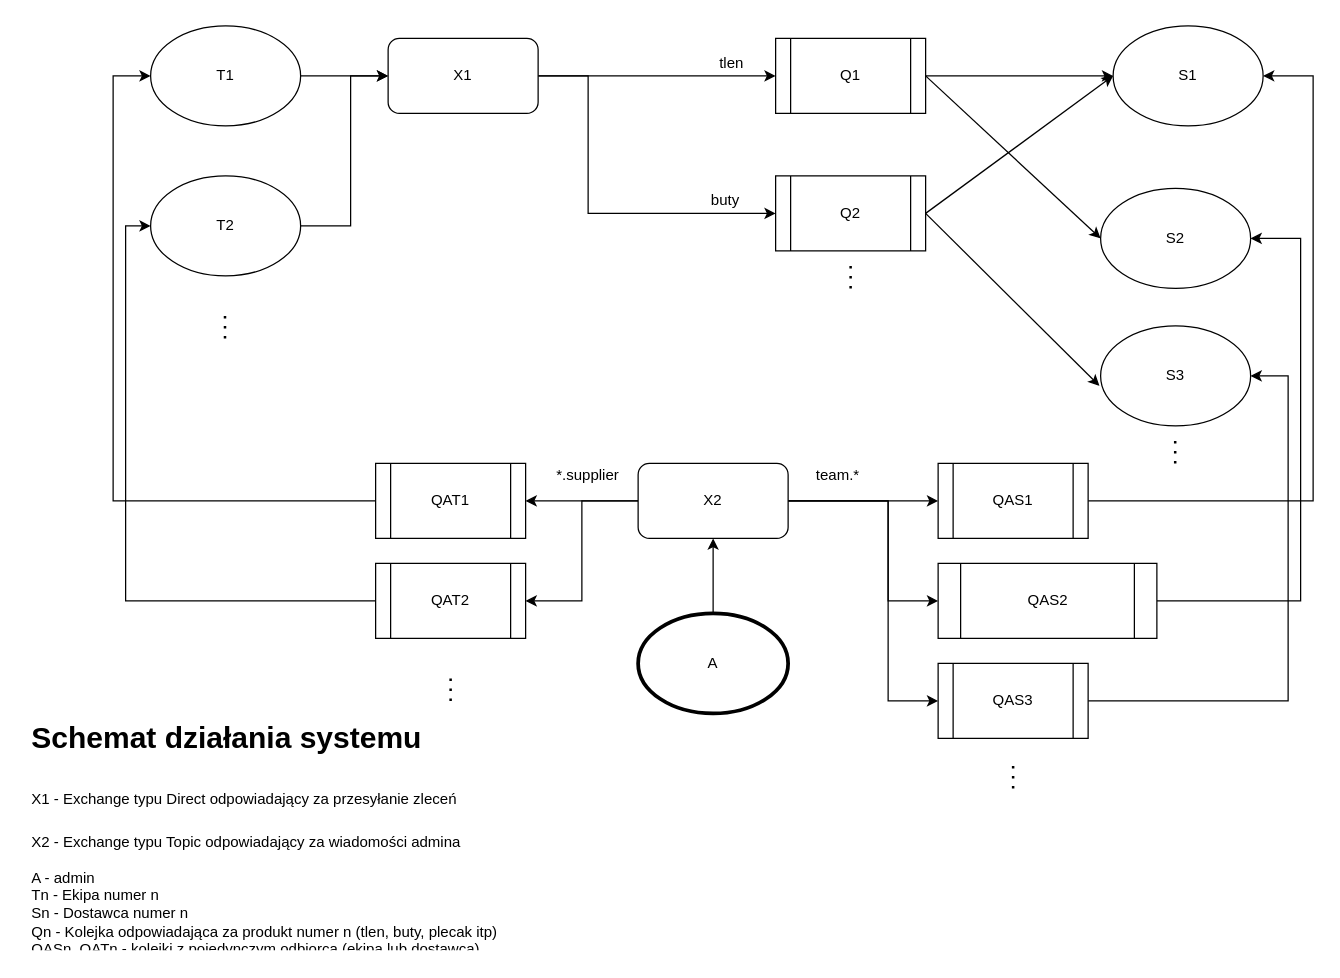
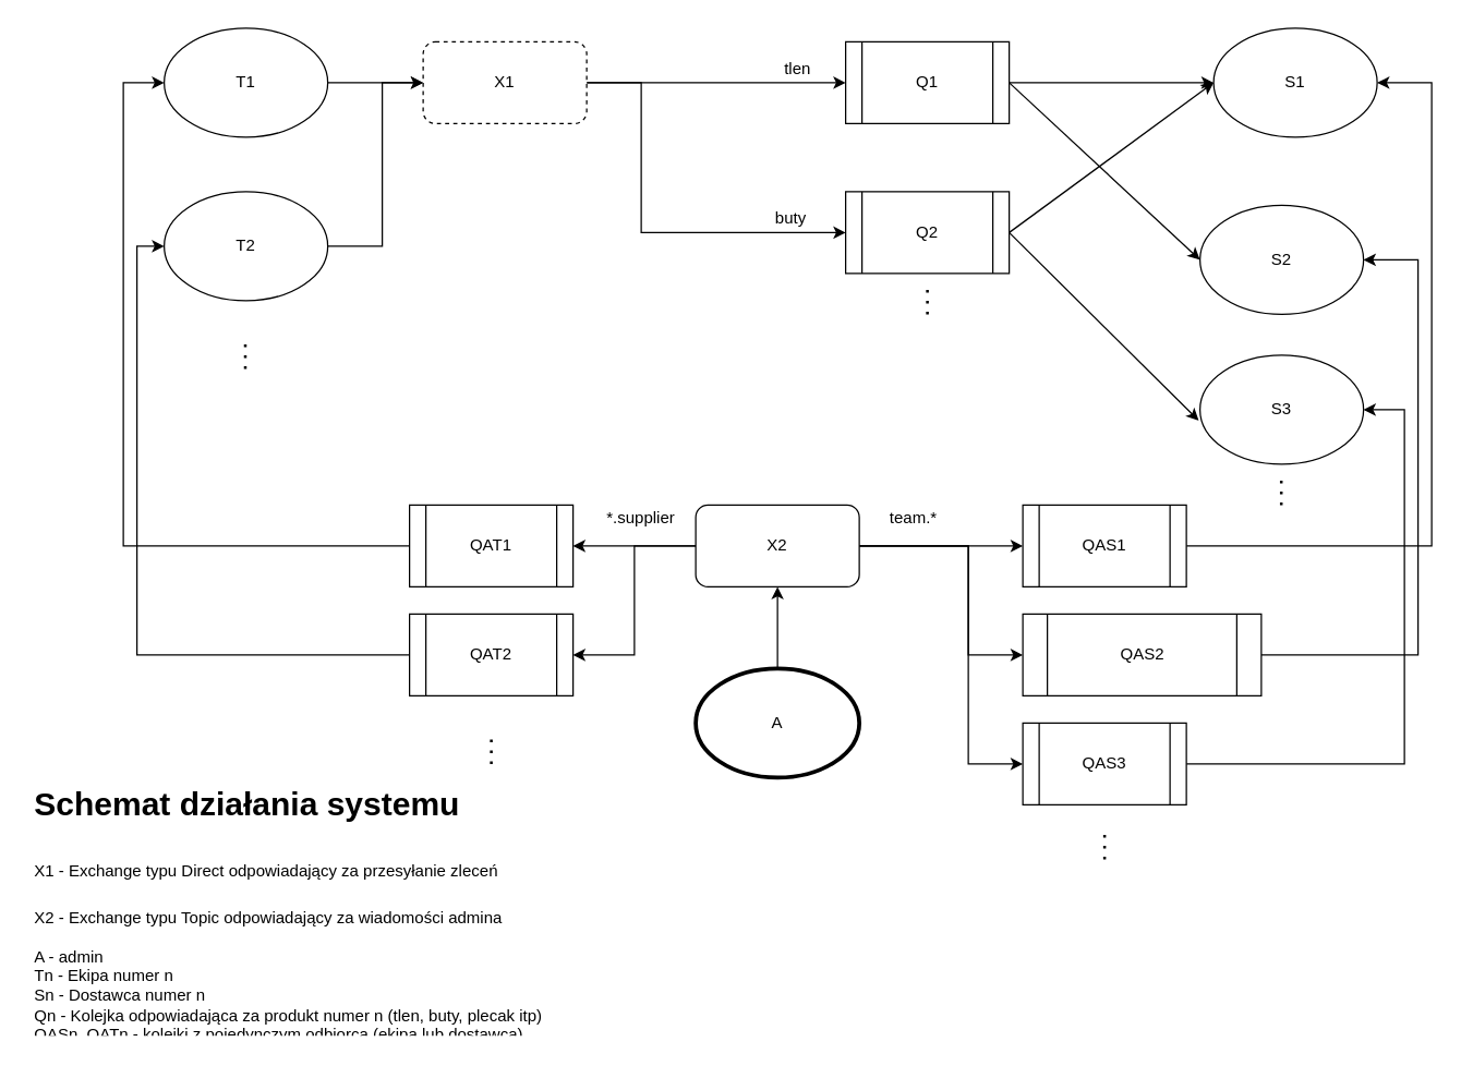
  <mxCell id="0" />
  <mxCell id="1" parent="0" />
  <mxCell id="2" value="T1" style="ellipse;whiteSpace=wrap;html=1;" vertex="1" parent="1"><mxGeometry x="120" y="20" width="120" height="80" as="geometry" /></mxCell>
  <mxCell id="3" style="edgeStyle=orthogonalEdgeStyle;rounded=0;orthogonalLoop=1;jettySize=auto;html=1;exitX=1;exitY=0.5;exitDx=0;exitDy=0;entryX=0;entryY=0.5;entryDx=0;entryDy=0;" edge="1" parent="1" source="4" target="15"><mxGeometry relative="1" as="geometry"><Array as="points"><mxPoint x="280" y="180" /><mxPoint x="280" y="60" /></Array></mxGeometry></mxCell>
  <mxCell id="4" value="T2" style="ellipse;whiteSpace=wrap;html=1;" vertex="1" parent="1"><mxGeometry x="120" y="140" width="120" height="80" as="geometry" /></mxCell>
  <mxCell id="5" value="" style="endArrow=none;dashed=1;html=1;dashPattern=1 3;strokeWidth=2;" edge="1" parent="1"><mxGeometry width="50" height="50" relative="1" as="geometry"><mxPoint x="179.5" y="270" as="sourcePoint" /><mxPoint x="179.5" y="250" as="targetPoint" /></mxGeometry></mxCell>
  <mxCell id="6" value="A" style="ellipse;whiteSpace=wrap;html=1;strokeWidth=3;" vertex="1" parent="1"><mxGeometry x="510" y="490" width="120" height="80" as="geometry" /></mxCell>
  <mxCell id="7" style="edgeStyle=orthogonalEdgeStyle;rounded=0;orthogonalLoop=1;jettySize=auto;html=1;exitX=1;exitY=0.5;exitDx=0;exitDy=0;entryX=0;entryY=0.5;entryDx=0;entryDy=0;" edge="1" parent="1" source="12" target="32"><mxGeometry relative="1" as="geometry" /></mxCell>
  <mxCell id="8" style="edgeStyle=orthogonalEdgeStyle;rounded=0;orthogonalLoop=1;jettySize=auto;html=1;exitX=1;exitY=0.5;exitDx=0;exitDy=0;entryX=0;entryY=0.5;entryDx=0;entryDy=0;" edge="1" parent="1" source="12" target="23"><mxGeometry relative="1" as="geometry"><Array as="points"><mxPoint x="710" y="400" /><mxPoint x="710" y="480" /></Array></mxGeometry></mxCell>
  <mxCell id="9" style="edgeStyle=orthogonalEdgeStyle;rounded=0;orthogonalLoop=1;jettySize=auto;html=1;exitX=1;exitY=0.5;exitDx=0;exitDy=0;entryX=0;entryY=0.5;entryDx=0;entryDy=0;" edge="1" parent="1" source="12" target="30"><mxGeometry relative="1" as="geometry"><Array as="points"><mxPoint x="710" y="400" /><mxPoint x="710" y="560" /></Array></mxGeometry></mxCell>
  <mxCell id="10" style="edgeStyle=orthogonalEdgeStyle;rounded=0;orthogonalLoop=1;jettySize=auto;html=1;exitX=0;exitY=0.5;exitDx=0;exitDy=0;entryX=1;entryY=0.5;entryDx=0;entryDy=0;" edge="1" parent="1" source="12" target="35"><mxGeometry relative="1" as="geometry" /></mxCell>
  <mxCell id="11" style="edgeStyle=orthogonalEdgeStyle;rounded=0;orthogonalLoop=1;jettySize=auto;html=1;exitX=0;exitY=0.5;exitDx=0;exitDy=0;entryX=1;entryY=0.5;entryDx=0;entryDy=0;" edge="1" parent="1" source="12" target="38"><mxGeometry relative="1" as="geometry" /></mxCell>
  <mxCell id="12" value="X2" style="rounded=1;whiteSpace=wrap;html=1;strokeColor=#000000;strokeWidth=1;" vertex="1" parent="1"><mxGeometry x="510" y="370" width="120" height="60" as="geometry" /></mxCell>
  <mxCell id="13" style="edgeStyle=orthogonalEdgeStyle;rounded=0;orthogonalLoop=1;jettySize=auto;html=1;exitX=1;exitY=0.5;exitDx=0;exitDy=0;entryX=0;entryY=0.5;entryDx=0;entryDy=0;" edge="1" parent="1" source="15" target="21"><mxGeometry relative="1" as="geometry" /></mxCell>
  <mxCell id="14" style="edgeStyle=orthogonalEdgeStyle;rounded=0;orthogonalLoop=1;jettySize=auto;html=1;exitX=1;exitY=0.5;exitDx=0;exitDy=0;entryX=0;entryY=0.5;entryDx=0;entryDy=0;" edge="1" parent="1" source="15" target="24"><mxGeometry relative="1" as="geometry"><Array as="points"><mxPoint x="470" y="60" /><mxPoint x="470" y="170" /></Array></mxGeometry></mxCell>
- <mxCell id="15" value="X1" style="rounded=1;whiteSpace=wrap;html=1;strokeColor=#000000;strokeWidth=1;" vertex="1" parent="1"><mxGeometry x="310" y="30" width="120" height="60" as="geometry" /></mxCell>
+ <mxCell id="15" value="X1" style="rounded=1;whiteSpace=wrap;html=1;strokeColor=#000000;strokeWidth=1;dashed=1;" vertex="1" parent="1"><mxGeometry x="310" y="30" width="120" height="60" as="geometry" /></mxCell>
  <mxCell id="16" value="" style="endArrow=classic;html=1;exitX=1;exitY=0.5;exitDx=0;exitDy=0;entryX=0;entryY=0.5;entryDx=0;entryDy=0;" edge="1" parent="1" source="2" target="15"><mxGeometry width="50" height="50" relative="1" as="geometry"><mxPoint x="840" y="290" as="sourcePoint" /><mxPoint x="230" y="50" as="targetPoint" /></mxGeometry></mxCell>
  <mxCell id="17" value="" style="endArrow=classic;html=1;exitX=0.5;exitY=0;exitDx=0;exitDy=0;entryX=0.5;entryY=1;entryDx=0;entryDy=0;" edge="1" parent="1" source="6" target="12"><mxGeometry width="50" height="50" relative="1" as="geometry"><mxPoint x="1030" y="330" as="sourcePoint" /><mxPoint x="1080" y="280" as="targetPoint" /></mxGeometry></mxCell>
  <mxCell id="18" value="S1" style="ellipse;whiteSpace=wrap;html=1;strokeColor=#000000;strokeWidth=1;" vertex="1" parent="1"><mxGeometry x="890" y="20" width="120" height="80" as="geometry" /></mxCell>
  <mxCell id="19" value="S3" style="ellipse;whiteSpace=wrap;html=1;strokeColor=#000000;strokeWidth=1;" vertex="1" parent="1"><mxGeometry x="880" y="260" width="120" height="80" as="geometry" /></mxCell>
  <mxCell id="20" value="S2" style="ellipse;whiteSpace=wrap;html=1;strokeColor=#000000;strokeWidth=1;" vertex="1" parent="1"><mxGeometry x="880" y="150" width="120" height="80" as="geometry" /></mxCell>
  <mxCell id="21" value="Q1" style="shape=process;whiteSpace=wrap;html=1;backgroundOutline=1;strokeColor=#000000;strokeWidth=1;" vertex="1" parent="1"><mxGeometry x="620" y="30" width="120" height="60" as="geometry" /></mxCell>
  <mxCell id="22" style="edgeStyle=orthogonalEdgeStyle;rounded=0;orthogonalLoop=1;jettySize=auto;html=1;exitX=1;exitY=0.5;exitDx=0;exitDy=0;entryX=1;entryY=0.5;entryDx=0;entryDy=0;" edge="1" parent="1" source="23" target="20"><mxGeometry relative="1" as="geometry"><Array as="points"><mxPoint x="1040" y="480" /><mxPoint x="1040" y="190" /></Array></mxGeometry></mxCell>
  <mxCell id="23" value="QAS2" style="shape=process;whiteSpace=wrap;html=1;backgroundOutline=1;strokeColor=#000000;strokeWidth=1;" vertex="1" parent="1"><mxGeometry x="750" y="450" width="175" height="60" as="geometry" /></mxCell>
  <mxCell id="24" value="Q2" style="shape=process;whiteSpace=wrap;html=1;backgroundOutline=1;strokeColor=#000000;strokeWidth=1;" vertex="1" parent="1"><mxGeometry x="620" y="140" width="120" height="60" as="geometry" /></mxCell>
  <mxCell id="25" value="" style="endArrow=classic;html=1;entryX=0;entryY=0.5;entryDx=0;entryDy=0;exitX=1;exitY=0.5;exitDx=0;exitDy=0;" edge="1" parent="1" source="21" target="18"><mxGeometry width="50" height="50" relative="1" as="geometry"><mxPoint x="810" y="100" as="sourcePoint" /><mxPoint x="910" y="70" as="targetPoint" /></mxGeometry></mxCell>
  <mxCell id="26" value="" style="endArrow=classic;html=1;entryX=0;entryY=0.5;entryDx=0;entryDy=0;exitX=1;exitY=0.5;exitDx=0;exitDy=0;" edge="1" parent="1" source="24" target="18"><mxGeometry width="50" height="50" relative="1" as="geometry"><mxPoint x="860" y="120" as="sourcePoint" /><mxPoint x="910" y="110" as="targetPoint" /></mxGeometry></mxCell>
  <mxCell id="27" value="" style="endArrow=classic;html=1;entryX=0;entryY=0.5;entryDx=0;entryDy=0;exitX=1;exitY=0.5;exitDx=0;exitDy=0;" edge="1" parent="1" source="21" target="20"><mxGeometry width="50" height="50" relative="1" as="geometry"><mxPoint x="860" y="120" as="sourcePoint" /><mxPoint x="910" y="70" as="targetPoint" /></mxGeometry></mxCell>
  <mxCell id="28" value="" style="endArrow=classic;html=1;entryX=-0.008;entryY=0.6;entryDx=0;entryDy=0;entryPerimeter=0;exitX=1;exitY=0.5;exitDx=0;exitDy=0;" edge="1" parent="1" source="24" target="19"><mxGeometry width="50" height="50" relative="1" as="geometry"><mxPoint x="750" y="270" as="sourcePoint" /><mxPoint x="800" y="220" as="targetPoint" /></mxGeometry></mxCell>
  <mxCell id="29" style="edgeStyle=orthogonalEdgeStyle;rounded=0;orthogonalLoop=1;jettySize=auto;html=1;exitX=1;exitY=0.5;exitDx=0;exitDy=0;entryX=1;entryY=0.5;entryDx=0;entryDy=0;" edge="1" parent="1" source="30" target="19"><mxGeometry relative="1" as="geometry"><Array as="points"><mxPoint x="1030" y="560" /><mxPoint x="1030" y="300" /></Array></mxGeometry></mxCell>
  <mxCell id="30" value="QAS3" style="shape=process;whiteSpace=wrap;html=1;backgroundOutline=1;strokeColor=#000000;strokeWidth=1;" vertex="1" parent="1"><mxGeometry x="750" y="530" width="120" height="60" as="geometry" /></mxCell>
  <mxCell id="31" style="edgeStyle=orthogonalEdgeStyle;rounded=0;orthogonalLoop=1;jettySize=auto;html=1;exitX=1;exitY=0.5;exitDx=0;exitDy=0;entryX=1;entryY=0.5;entryDx=0;entryDy=0;" edge="1" parent="1" source="32" target="18"><mxGeometry relative="1" as="geometry"><mxPoint x="1110" y="60" as="targetPoint" /><Array as="points"><mxPoint x="1050" y="400" /><mxPoint x="1050" y="60" /></Array></mxGeometry></mxCell>
  <mxCell id="32" value="QAS1" style="shape=process;whiteSpace=wrap;html=1;backgroundOutline=1;strokeColor=#000000;strokeWidth=1;" vertex="1" parent="1"><mxGeometry x="750" y="370" width="120" height="60" as="geometry" /></mxCell>
  <mxCell id="33" value="team.*" style="text;html=1;strokeColor=none;fillColor=none;align=center;verticalAlign=middle;whiteSpace=wrap;rounded=0;" vertex="1" parent="1"><mxGeometry x="650" y="370" width="40" height="20" as="geometry" /></mxCell>
  <mxCell id="34" style="edgeStyle=orthogonalEdgeStyle;rounded=0;orthogonalLoop=1;jettySize=auto;html=1;exitX=0;exitY=0.5;exitDx=0;exitDy=0;entryX=0;entryY=0.5;entryDx=0;entryDy=0;" edge="1" parent="1" source="35" target="2"><mxGeometry relative="1" as="geometry"><Array as="points"><mxPoint x="90" y="400" /><mxPoint x="90" y="60" /></Array></mxGeometry></mxCell>
  <mxCell id="35" value="QAT1" style="shape=process;whiteSpace=wrap;html=1;backgroundOutline=1;strokeColor=#000000;strokeWidth=1;" vertex="1" parent="1"><mxGeometry x="300" y="370" width="120" height="60" as="geometry" /></mxCell>
  <mxCell id="36" value="*.supplier" style="text;html=1;strokeColor=none;fillColor=none;align=center;verticalAlign=middle;whiteSpace=wrap;rounded=0;" vertex="1" parent="1"><mxGeometry x="450" y="370" width="40" height="20" as="geometry" /></mxCell>
  <mxCell id="37" style="edgeStyle=orthogonalEdgeStyle;rounded=0;orthogonalLoop=1;jettySize=auto;html=1;exitX=0;exitY=0.5;exitDx=0;exitDy=0;entryX=0;entryY=0.5;entryDx=0;entryDy=0;" edge="1" parent="1" source="38" target="4"><mxGeometry relative="1" as="geometry" /></mxCell>
  <mxCell id="38" value="QAT2" style="shape=process;whiteSpace=wrap;html=1;backgroundOutline=1;strokeColor=#000000;strokeWidth=1;" vertex="1" parent="1"><mxGeometry x="300" y="450" width="120" height="60" as="geometry" /></mxCell>
  <mxCell id="39" value="" style="endArrow=none;dashed=1;html=1;dashPattern=1 3;strokeWidth=2;" edge="1" parent="1"><mxGeometry width="50" height="50" relative="1" as="geometry"><mxPoint x="360" y="560" as="sourcePoint" /><mxPoint x="360" y="540" as="targetPoint" /></mxGeometry></mxCell>
  <mxCell id="40" value="" style="endArrow=none;dashed=1;html=1;dashPattern=1 3;strokeWidth=2;" edge="1" parent="1"><mxGeometry width="50" height="50" relative="1" as="geometry"><mxPoint x="810" y="630" as="sourcePoint" /><mxPoint x="810" y="610" as="targetPoint" /></mxGeometry></mxCell>
  <mxCell id="41" value="tlen" style="text;html=1;strokeColor=none;fillColor=none;align=center;verticalAlign=middle;whiteSpace=wrap;rounded=0;" vertex="1" parent="1"><mxGeometry x="565" y="40" width="40" height="20" as="geometry" /></mxCell>
  <mxCell id="42" value="buty" style="text;html=1;strokeColor=none;fillColor=none;align=center;verticalAlign=middle;whiteSpace=wrap;rounded=0;" vertex="1" parent="1"><mxGeometry x="560" y="150" width="40" height="20" as="geometry" /></mxCell>
  <mxCell id="43" value="" style="endArrow=none;dashed=1;html=1;dashPattern=1 3;strokeWidth=2;" edge="1" parent="1"><mxGeometry width="50" height="50" relative="1" as="geometry"><mxPoint x="680" y="230" as="sourcePoint" /><mxPoint x="680" y="210" as="targetPoint" /></mxGeometry></mxCell>
  <mxCell id="44" value="" style="endArrow=none;dashed=1;html=1;dashPattern=1 3;strokeWidth=2;" edge="1" parent="1"><mxGeometry width="50" height="50" relative="1" as="geometry"><mxPoint x="939.66" y="370" as="sourcePoint" /><mxPoint x="939.66" y="350" as="targetPoint" /></mxGeometry></mxCell>
  <mxCell id="45" value="&lt;h1&gt;&lt;span&gt;Schemat działania systemu&lt;/span&gt;&lt;/h1&gt;&lt;h1&gt;&lt;span style=&quot;font-size: 12px ; font-weight: normal&quot;&gt;X1 - Exchange typu Direct odpowiadający za przesyłanie zleceń&lt;/span&gt;&lt;br&gt;&lt;/h1&gt;&lt;div&gt;&lt;span style=&quot;font-size: 12px ; font-weight: normal&quot;&gt;X2 - Exchange typu Topic odpowiadający za wiadomości admina&lt;/span&gt;&lt;/div&gt;&lt;div&gt;&lt;br&gt;&lt;/div&gt;&lt;div&gt;A - admin&lt;/div&gt;&lt;div&gt;Tn - Ekipa numer n&lt;/div&gt;&lt;div&gt;Sn - Dostawca numer n&lt;/div&gt;&lt;div&gt;Qn - Kolejka odpowiadająca za produkt numer n (tlen, buty, plecak itp)&lt;/div&gt;&lt;div&gt;QASn, QATn - kolejki z pojedynczym odbiorcą (ekipą lub dostawcą)&lt;/div&gt;&lt;div&gt;&lt;br&gt;&lt;/div&gt;" style="text;html=1;strokeColor=none;fillColor=none;spacing=5;spacingTop=-20;whiteSpace=wrap;overflow=hidden;rounded=0;" vertex="1" parent="1"><mxGeometry x="20" y="570" width="440" height="190" as="geometry" /></mxCell>
